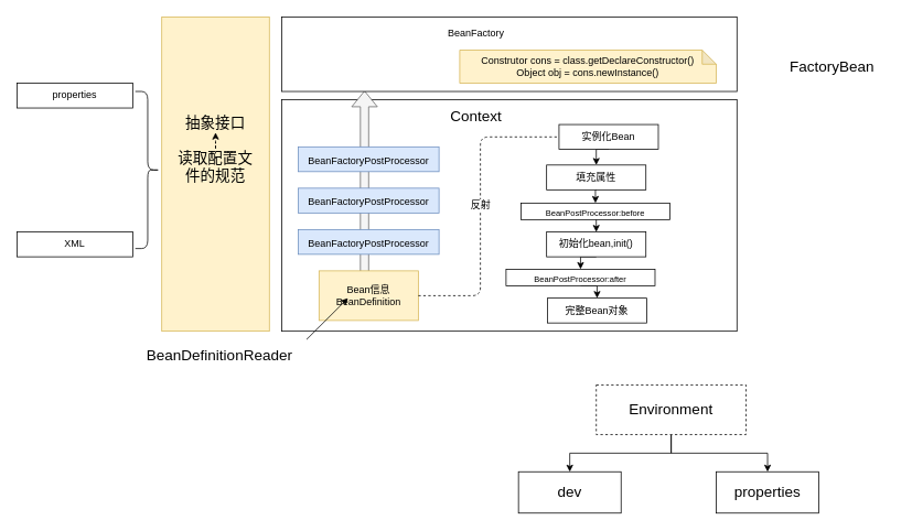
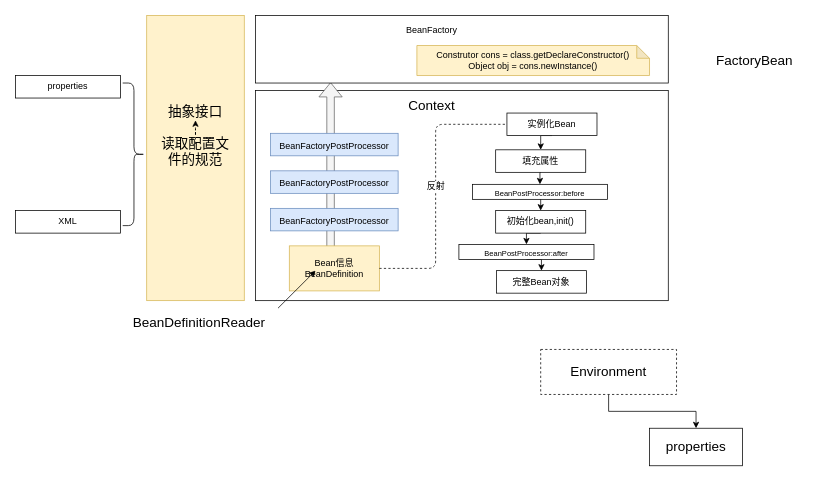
  <mxCell id="0" />
  <mxCell id="1" parent="0" />
  <mxCell id="2" value="" style="rounded=0;whiteSpace=wrap;html=1;fontSize=18;" vertex="1" parent="1"><mxGeometry x="340" y="120" width="550" height="280" as="geometry" /></mxCell>
  <mxCell id="3" value="" style="shape=flexArrow;endArrow=classic;html=1;fontSize=18;fillColor=#f5f5f5;strokeColor=#666666;" edge="1" parent="1"><mxGeometry width="50" height="50" relative="1" as="geometry"><mxPoint x="440" y="330" as="sourcePoint" /><mxPoint x="440" y="109" as="targetPoint" /></mxGeometry></mxCell>
  <mxCell id="4" value="XML" style="rounded=0;whiteSpace=wrap;html=1;" vertex="1" parent="1"><mxGeometry x="20" y="280" width="140" height="30" as="geometry" /></mxCell>
  <mxCell id="5" value="properties" style="rounded=0;whiteSpace=wrap;html=1;" vertex="1" parent="1"><mxGeometry x="20" y="100" width="140" height="30" as="geometry" /></mxCell>
  <mxCell id="6" value="" style="shape=curlyBracket;whiteSpace=wrap;html=1;rounded=1;flipH=1;" vertex="1" parent="1"><mxGeometry x="163" y="110" width="30" height="190" as="geometry" /></mxCell>
  <mxCell id="7" value="BeanDefinitionReader" style="text;html=1;strokeColor=none;fillColor=none;align=center;verticalAlign=middle;whiteSpace=wrap;rounded=0;fontSize=18;" vertex="1" parent="1"><mxGeometry x="195" y="420" width="140" height="20" as="geometry" /></mxCell>
  <mxCell id="8" value="Context" style="text;html=1;strokeColor=none;fillColor=none;align=center;verticalAlign=middle;whiteSpace=wrap;rounded=0;fontSize=18;" vertex="1" parent="1"><mxGeometry x="555" y="130" width="40" height="20" as="geometry" /></mxCell>
  <mxCell id="9" value="" style="group" vertex="1" connectable="0" parent="1"><mxGeometry x="195" y="20" width="130" height="380" as="geometry" /></mxCell>
  <mxCell id="10" value="&lt;h2&gt;&lt;br&gt;&lt;/h2&gt;" style="rounded=0;whiteSpace=wrap;html=1;fillColor=#fff2cc;strokeColor=#d6b656;" vertex="1" parent="9"><mxGeometry width="130" height="380.0" as="geometry" /></mxCell>
  <mxCell id="11" value="抽象接口" style="text;html=1;strokeColor=none;fillColor=none;align=center;verticalAlign=middle;whiteSpace=wrap;rounded=0;fontSize=18;" vertex="1" parent="9"><mxGeometry x="25" y="117.353" width="80" height="22.353" as="geometry" /></mxCell>
  <mxCell id="12" value="" style="edgeStyle=orthogonalEdgeStyle;rounded=0;orthogonalLoop=1;jettySize=auto;html=1;dashed=1;fontSize=18;" edge="1" parent="9" source="13" target="11"><mxGeometry relative="1" as="geometry" /></mxCell>
  <mxCell id="13" value="读取配置文件的规范" style="text;html=1;strokeColor=none;fillColor=none;align=center;verticalAlign=middle;whiteSpace=wrap;rounded=0;fontSize=18;" vertex="1" parent="9"><mxGeometry x="15" y="171.264" width="100" height="22.353" as="geometry" /></mxCell>
  <mxCell id="14" value="" style="group" vertex="1" connectable="0" parent="1"><mxGeometry x="385" y="327" width="120" height="60" as="geometry" /></mxCell>
  <mxCell id="15" value="" style="rounded=0;whiteSpace=wrap;html=1;fontSize=18;fillColor=#fff2cc;strokeColor=#d6b656;" vertex="1" parent="14"><mxGeometry width="120" height="60" as="geometry" /></mxCell>
  <mxCell id="16" value="Bean信息&lt;br&gt;BeanDefinition" style="text;html=1;strokeColor=none;fillColor=none;align=center;verticalAlign=middle;whiteSpace=wrap;rounded=0;fontSize=12;" vertex="1" parent="14"><mxGeometry x="15" y="20" width="90" height="20" as="geometry" /></mxCell>
  <mxCell id="17" style="edgeStyle=orthogonalEdgeStyle;rounded=0;orthogonalLoop=1;jettySize=auto;html=1;exitX=0.5;exitY=1;exitDx=0;exitDy=0;entryX=0.5;entryY=0;entryDx=0;entryDy=0;fontSize=18;" edge="1" parent="1" source="18" target="20"><mxGeometry relative="1" as="geometry" /></mxCell>
  <mxCell id="18" value="实例化Bean" style="rounded=0;whiteSpace=wrap;html=1;fontSize=12;" vertex="1" parent="1"><mxGeometry x="675" y="150" width="120" height="30" as="geometry" /></mxCell>
  <mxCell id="19" style="edgeStyle=orthogonalEdgeStyle;rounded=0;orthogonalLoop=1;jettySize=auto;html=1;exitX=0.5;exitY=1;exitDx=0;exitDy=0;entryX=0.5;entryY=0;entryDx=0;entryDy=0;fontSize=18;" edge="1" parent="1" source="20" target="34"><mxGeometry relative="1" as="geometry" /></mxCell>
  <mxCell id="20" value="填充属性" style="rounded=0;whiteSpace=wrap;html=1;fontSize=12;" vertex="1" parent="1"><mxGeometry x="660" y="199" width="120" height="30" as="geometry" /></mxCell>
  <mxCell id="21" style="edgeStyle=orthogonalEdgeStyle;rounded=0;orthogonalLoop=1;jettySize=auto;html=1;exitX=0.5;exitY=1;exitDx=0;exitDy=0;entryX=0.5;entryY=0;entryDx=0;entryDy=0;fontSize=18;" edge="1" parent="1" source="22" target="36"><mxGeometry relative="1" as="geometry" /></mxCell>
  <mxCell id="22" value="初始化bean,init()" style="rounded=0;whiteSpace=wrap;html=1;fontSize=12;" vertex="1" parent="1"><mxGeometry x="660" y="280" width="120" height="30" as="geometry" /></mxCell>
  <mxCell id="23" value="完整Bean对象" style="rounded=0;whiteSpace=wrap;html=1;fontSize=12;" vertex="1" parent="1"><mxGeometry x="661" y="360" width="120" height="30" as="geometry" /></mxCell>
  <mxCell id="24" value="" style="endArrow=none;html=1;fontSize=12;exitX=1;exitY=0.5;exitDx=0;exitDy=0;entryX=0;entryY=0.5;entryDx=0;entryDy=0;dashed=1;" edge="1" parent="1" source="15" target="18"><mxGeometry width="50" height="50" relative="1" as="geometry"><mxPoint x="510" y="370" as="sourcePoint" /><mxPoint x="560" y="320" as="targetPoint" /><Array as="points"><mxPoint x="580" y="357" /><mxPoint x="580" y="165" /></Array></mxGeometry></mxCell>
  <mxCell id="25" value="反射" style="edgeLabel;html=1;align=center;verticalAlign=middle;resizable=0;points=[];fontSize=12;" vertex="1" connectable="0" parent="24"><mxGeometry x="0.021" y="1" relative="1" as="geometry"><mxPoint as="offset" /></mxGeometry></mxCell>
  <mxCell id="26" value="" style="rounded=0;whiteSpace=wrap;html=1;fontSize=12;" vertex="1" parent="1"><mxGeometry x="340" y="20" width="550" height="90" as="geometry" /></mxCell>
  <mxCell id="27" value="BeanFactory" style="text;html=1;strokeColor=none;fillColor=none;align=center;verticalAlign=middle;whiteSpace=wrap;rounded=0;fontSize=12;" vertex="1" parent="1"><mxGeometry x="555" y="30" width="40" height="20" as="geometry" /></mxCell>
  <mxCell id="28" value="Construtor cons = class.getDeclareConstructor()&lt;br&gt;Object obj = cons.newInstance()" style="shape=note;whiteSpace=wrap;html=1;backgroundOutline=1;darkOpacity=0.05;fontSize=12;size=17;fillColor=#fff2cc;strokeColor=#d6b656;" vertex="1" parent="1"><mxGeometry x="555" y="60" width="310" height="40" as="geometry" /></mxCell>
  <mxCell id="29" value="FactoryBean" style="text;html=1;strokeColor=none;fillColor=none;align=center;verticalAlign=middle;whiteSpace=wrap;rounded=0;fontSize=18;" vertex="1" parent="1"><mxGeometry x="930" y="70" width="150" height="20" as="geometry" /></mxCell>
  <mxCell id="30" value="&lt;font style=&quot;font-size: 12px&quot;&gt;BeanFactoryPostProcessor&lt;/font&gt;" style="rounded=0;whiteSpace=wrap;html=1;fontSize=18;fillColor=#dae8fc;strokeColor=#6c8ebf;" vertex="1" parent="1"><mxGeometry x="360" y="277" width="170" height="30" as="geometry" /></mxCell>
  <mxCell id="31" value="&lt;font style=&quot;font-size: 12px&quot;&gt;BeanFactoryPostProcessor&lt;/font&gt;" style="rounded=0;whiteSpace=wrap;html=1;fontSize=18;fillColor=#dae8fc;strokeColor=#6c8ebf;" vertex="1" parent="1"><mxGeometry x="360" y="227" width="170" height="30" as="geometry" /></mxCell>
  <mxCell id="32" value="&lt;font style=&quot;font-size: 12px&quot;&gt;BeanFactoryPostProcessor&lt;/font&gt;" style="rounded=0;whiteSpace=wrap;html=1;fontSize=18;fillColor=#dae8fc;strokeColor=#6c8ebf;" vertex="1" parent="1"><mxGeometry x="360" y="177" width="170" height="30" as="geometry" /></mxCell>
  <mxCell id="33" style="edgeStyle=orthogonalEdgeStyle;rounded=0;orthogonalLoop=1;jettySize=auto;html=1;exitX=0.5;exitY=1;exitDx=0;exitDy=0;entryX=0.5;entryY=0;entryDx=0;entryDy=0;fontSize=18;" edge="1" parent="1" source="34" target="22"><mxGeometry relative="1" as="geometry" /></mxCell>
  <mxCell id="34" value="&lt;font style=&quot;font-size: 10px&quot;&gt;BeanPostProcessor:before&lt;/font&gt;" style="rounded=0;whiteSpace=wrap;html=1;fontSize=18;" vertex="1" parent="1"><mxGeometry x="629" y="245" width="180" height="20" as="geometry" /></mxCell>
  <mxCell id="35" style="edgeStyle=orthogonalEdgeStyle;rounded=0;orthogonalLoop=1;jettySize=auto;html=1;exitX=0.5;exitY=1;exitDx=0;exitDy=0;entryX=0.5;entryY=0;entryDx=0;entryDy=0;fontSize=18;" edge="1" parent="1" source="36" target="23"><mxGeometry relative="1" as="geometry" /></mxCell>
  <mxCell id="36" value="&lt;font style=&quot;font-size: 10px&quot;&gt;BeanPostProcessor:after&lt;/font&gt;" style="rounded=0;whiteSpace=wrap;html=1;fontSize=18;" vertex="1" parent="1"><mxGeometry x="611" y="325" width="180" height="20" as="geometry" /></mxCell>
- <mxCell id="37" style="edgeStyle=orthogonalEdgeStyle;rounded=0;orthogonalLoop=1;jettySize=auto;html=1;exitX=0.5;exitY=1;exitDx=0;exitDy=0;entryX=0.5;entryY=0;entryDx=0;entryDy=0;fontSize=18;" edge="1" parent="1" source="39" target="40"><mxGeometry relative="1" as="geometry" /></mxCell>
  <mxCell id="38" style="edgeStyle=orthogonalEdgeStyle;rounded=0;orthogonalLoop=1;jettySize=auto;html=1;exitX=0.5;exitY=1;exitDx=0;exitDy=0;entryX=0.5;entryY=0;entryDx=0;entryDy=0;fontSize=18;" edge="1" parent="1" source="39" target="41"><mxGeometry relative="1" as="geometry" /></mxCell>
  <mxCell id="39" value="Environment" style="rounded=0;whiteSpace=wrap;html=1;fontSize=18;dashed=1;" vertex="1" parent="1"><mxGeometry x="720" y="465" width="181" height="60" as="geometry" /></mxCell>
- <mxCell id="40" value="dev" style="rounded=0;whiteSpace=wrap;html=1;fontSize=18;" vertex="1" parent="1"><mxGeometry x="626" y="570" width="124" height="50" as="geometry" /></mxCell>
  <mxCell id="41" value="properties" style="rounded=0;whiteSpace=wrap;html=1;fontSize=18;" vertex="1" parent="1"><mxGeometry x="865" y="570" width="124" height="50" as="geometry" /></mxCell>
  <mxCell id="42" value="" style="endArrow=classic;html=1;fontSize=18;" edge="1" parent="1"><mxGeometry width="50" height="50" relative="1" as="geometry"><mxPoint x="370" y="410" as="sourcePoint" /><mxPoint x="420" y="360" as="targetPoint" /></mxGeometry></mxCell>
